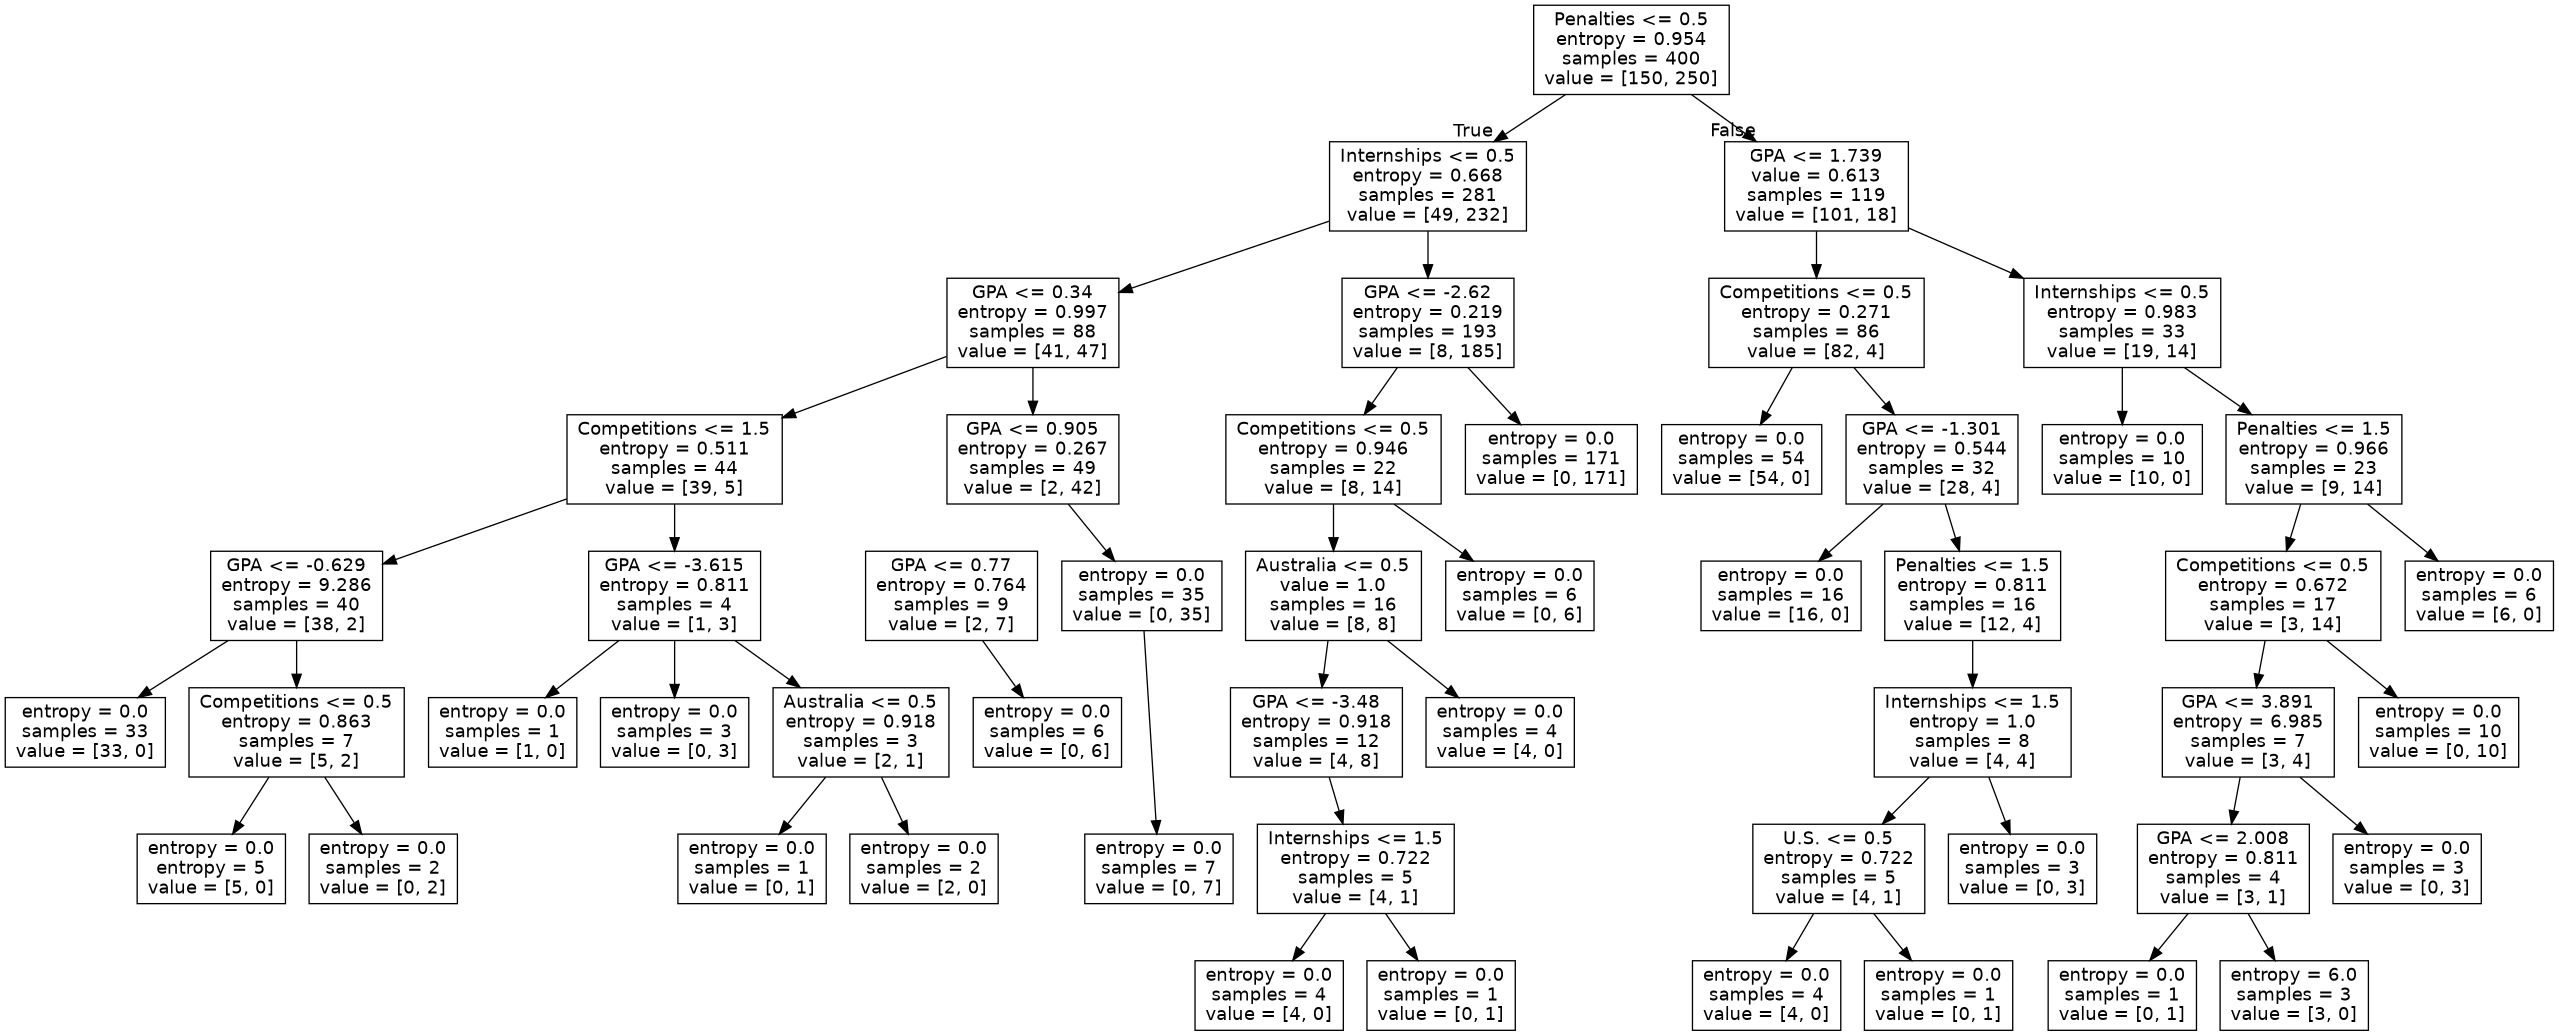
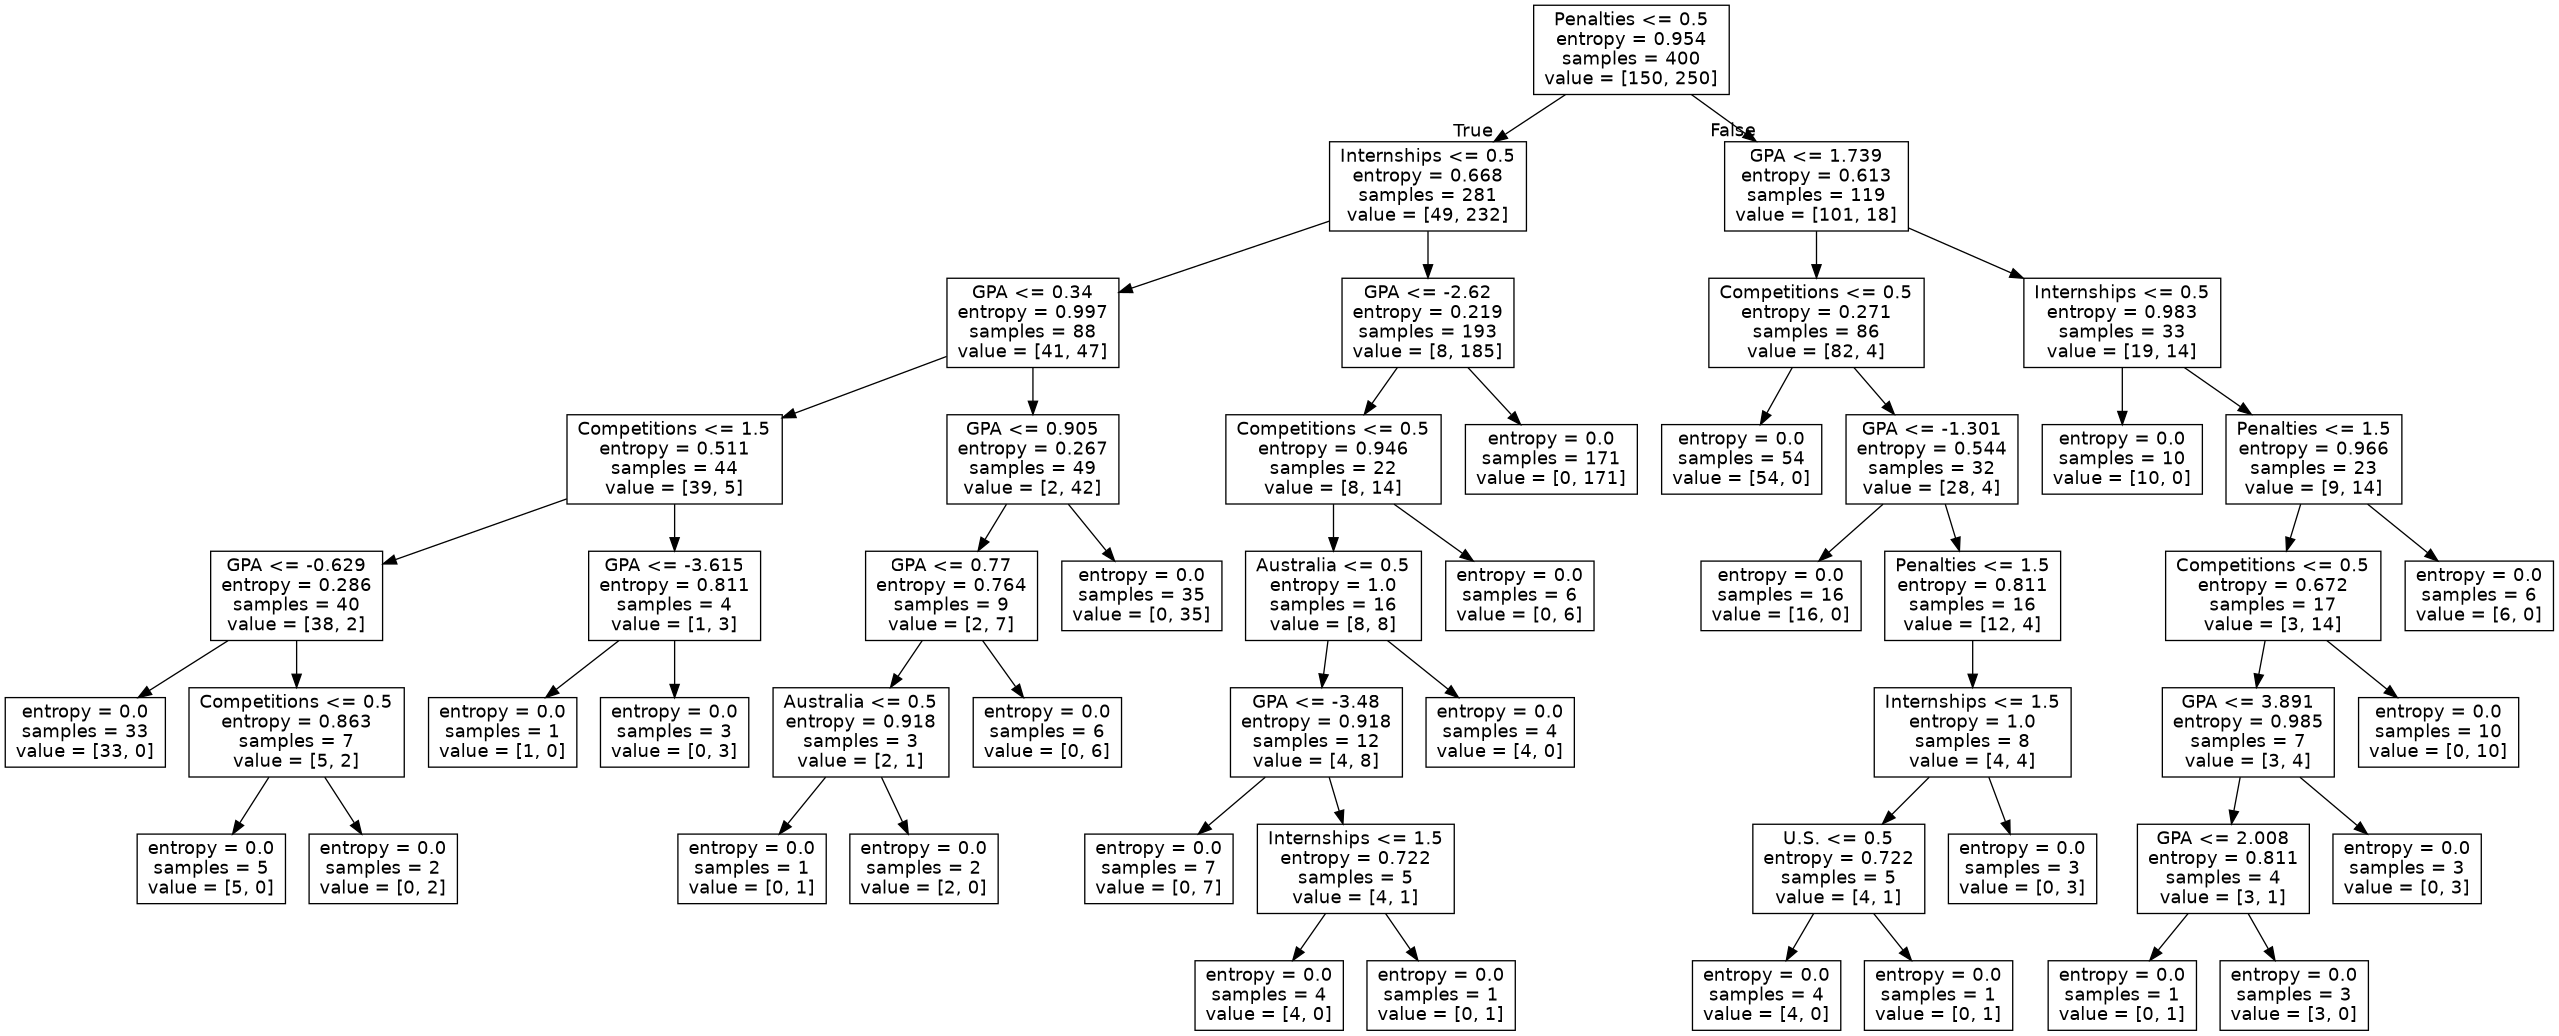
  digraph {
    node [fontname=helvetica shape=box]
    edge [fontname=helvetica]
    n1 [label="Penalties <= 0.5\nentropy = 0.954\nsamples = 400\nvalue = [150, 250]"]
    n2 [label="Internships <= 0.5\nentropy = 0.668\nsamples = 281\nvalue = [49, 232]"]
-   n3 [label="GPA <= 1.739\nvalue = 0.613\nsamples = 119\nvalue = [101, 18]"]
+   n3 [label="GPA <= 1.739\nentropy = 0.613\nsamples = 119\nvalue = [101, 18]"]
    n4 [label="GPA <= 0.34\nentropy = 0.997\nsamples = 88\nvalue = [41, 47]"]
    n5 [label="GPA <= -2.62\nentropy = 0.219\nsamples = 193\nvalue = [8, 185]"]
    n6 [label="Competitions <= 0.5\nentropy = 0.271\nsamples = 86\nvalue = [82, 4]"]
    n7 [label="Internships <= 0.5\nentropy = 0.983\nsamples = 33\nvalue = [19, 14]"]
    n8 [label="Competitions <= 1.5\nentropy = 0.511\nsamples = 44\nvalue = [39, 5]"]
    n9 [label="GPA <= 0.905\nentropy = 0.267\nsamples = 49\nvalue = [2, 42]"]
    n10 [label="Competitions <= 0.5\nentropy = 0.946\nsamples = 22\nvalue = [8, 14]"]
    n11 [label="entropy = 0.0\nsamples = 171\nvalue = [0, 171]"]
-   n12 [label="GPA <= -0.629\nentropy = 9.286\nsamples = 40\nvalue = [38, 2]"]
+   n12 [label="GPA <= -0.629\nentropy = 0.286\nsamples = 40\nvalue = [38, 2]"]
    n13 [label="GPA <= -3.615\nentropy = 0.811\nsamples = 4\nvalue = [1, 3]"]
    n14 [label="GPA <= 0.77\nentropy = 0.764\nsamples = 9\nvalue = [2, 7]"]
    n15 [label="entropy = 0.0\nsamples = 35\nvalue = [0, 35]"]
    n16 [label="entropy = 0.0\nsamples = 33\nvalue = [33, 0]"]
    n17 [label="Competitions <= 0.5\nentropy = 0.863\nsamples = 7\nvalue = [5, 2]"]
    n18 [label="entropy = 0.0\nsamples = 1\nvalue = [1, 0]"]
    n19 [label="entropy = 0.0\nsamples = 3\nvalue = [0, 3]"]
-   n20 [label="entropy = 0.0\nentropy = 5\nvalue = [5, 0]"]
+   n20 [label="entropy = 0.0\nsamples = 5\nvalue = [5, 0]"]
    n21 [label="entropy = 0.0\nsamples = 2\nvalue = [0, 2]"]
    n22 [label="entropy = 0.0\nsamples = 6\nvalue = [0, 6]"]
    n23 [label="Australia <= 0.5\nentropy = 0.918\nsamples = 3\nvalue = [2, 1]"]
    n24 [label="entropy = 0.0\nsamples = 1\nvalue = [0, 1]"]
    n25 [label="entropy = 0.0\nsamples = 2\nvalue = [2, 0]"]
-   n26 [label="Australia <= 0.5\nvalue = 1.0\nsamples = 16\nvalue = [8, 8]"]
+   n26 [label="Australia <= 0.5\nentropy = 1.0\nsamples = 16\nvalue = [8, 8]"]
    n27 [label="entropy = 0.0\nsamples = 6\nvalue = [0, 6]"]
    n28 [label="GPA <= -3.48\nentropy = 0.918\nsamples = 12\nvalue = [4, 8]"]
    n29 [label="entropy = 0.0\nsamples = 4\nvalue = [4, 0]"]
    n30 [label="Internships <= 1.5\nentropy = 0.722\nsamples = 5\nvalue = [4, 1]"]
    n31 [label="entropy = 0.0\nsamples = 7\nvalue = [0, 7]"]
    n32 [label="entropy = 0.0\nsamples = 4\nvalue = [4, 0]"]
    n33 [label="entropy = 0.0\nsamples = 1\nvalue = [0, 1]"]
    n34 [label="entropy = 0.0\nsamples = 54\nvalue = [54, 0]"]
    n35 [label="GPA <= -1.301\nentropy = 0.544\nsamples = 32\nvalue = [28, 4]"]
    n36 [label="entropy = 0.0\nsamples = 10\nvalue = [10, 0]"]
    n37 [label="Penalties <= 1.5\nentropy = 0.966\nsamples = 23\nvalue = [9, 14]"]
    n38 [label="entropy = 0.0\nsamples = 16\nvalue = [16, 0]"]
    n39 [label="Penalties <= 1.5\nentropy = 0.811\nsamples = 16\nvalue = [12, 4]"]
    n40 [label="Internships <= 1.5\nentropy = 1.0\nsamples = 8\nvalue = [4, 4]"]
    n41 [label="U.S. <= 0.5\nentropy = 0.722\nsamples = 5\nvalue = [4, 1]"]
    n42 [label="entropy = 0.0\nsamples = 3\nvalue = [0, 3]"]
    n43 [label="entropy = 0.0\nsamples = 4\nvalue = [4, 0]"]
    n44 [label="entropy = 0.0\nsamples = 1\nvalue = [0, 1]"]
    n45 [label="Competitions <= 0.5\nentropy = 0.672\nsamples = 17\nvalue = [3, 14]"]
    n46 [label="entropy = 0.0\nsamples = 6\nvalue = [6, 0]"]
-   n47 [label="GPA <= 3.891\nentropy = 6.985\nsamples = 7\nvalue = [3, 4]"]
+   n47 [label="GPA <= 3.891\nentropy = 0.985\nsamples = 7\nvalue = [3, 4]"]
    n48 [label="entropy = 0.0\nsamples = 10\nvalue = [0, 10]"]
    n49 [label="GPA <= 2.008\nentropy = 0.811\nsamples = 4\nvalue = [3, 1]"]
    n50 [label="entropy = 0.0\nsamples = 3\nvalue = [0, 3]"]
    n51 [label="entropy = 0.0\nsamples = 1\nvalue = [0, 1]"]
-   n52 [label="entropy = 6.0\nsamples = 3\nvalue = [3, 0]"]
+   n52 [label="entropy = 0.0\nsamples = 3\nvalue = [3, 0]"]
    n1 -> n2 [headlabel=True labelangle=45 labeldistance=2.5]
    n1 -> n3 [headlabel=False labelangle=-45 labeldistance=2.5]
    n2 -> n4
    n2 -> n5
    n3 -> n6
    n3 -> n7
    n4 -> n8
    n4 -> n9
    n5 -> n10
    n5 -> n11
    n6 -> n34
    n6 -> n35
    n7 -> n36
    n7 -> n37
    n8 -> n12
    n8 -> n13
+   n9 -> n14
    n9 -> n15
    n10 -> n26
    n10 -> n27
    n12 -> n16
    n12 -> n17
    n13 -> n18
    n13 -> n19
    n14 -> n22
-   n13 -> n23
+   n14 -> n23
    n17 -> n20
    n17 -> n21
    n23 -> n24
    n23 -> n25
    n26 -> n28
    n26 -> n29
    n28 -> n30
-   n15 -> n31
+   n28 -> n31
    n30 -> n32
    n30 -> n33
    n35 -> n38
    n35 -> n39
    n37 -> n45
    n37 -> n46
    n39 -> n40
    n40 -> n41
    n40 -> n42
    n41 -> n43
    n41 -> n44
    n45 -> n47
    n45 -> n48
    n47 -> n49
    n47 -> n50
    n49 -> n51
    n49 -> n52
  }
